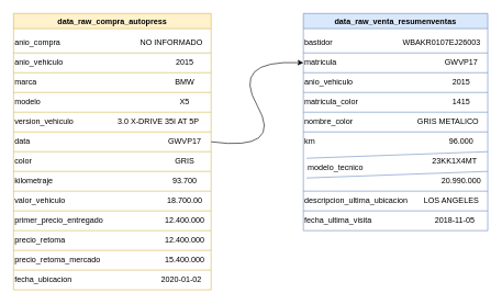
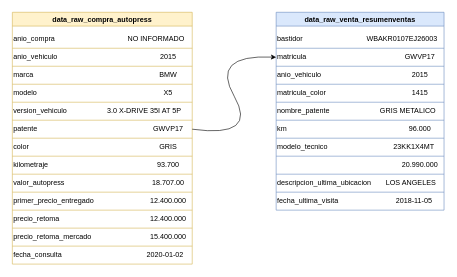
  <mxCell id="0" />
  <mxCell id="1" parent="0" />
  <mxCell id="2" value="data_raw_compra_autopress" style="swimlane;fillColor=#fff2cc;strokeColor=#d6b656;" vertex="1" parent="1"><mxGeometry x="20" y="20" width="300" height="420" as="geometry" /></mxCell>
  <mxCell id="3" value="anio_compra" style="text;html=1;strokeColor=none;fillColor=none;align=left;verticalAlign=middle;whiteSpace=wrap;rounded=0;" vertex="1" parent="2"><mxGeometry y="30" width="120" height="30" as="geometry" /></mxCell>
  <mxCell id="4" value="anio_vehiculo" style="text;html=1;strokeColor=none;fillColor=none;align=left;verticalAlign=middle;whiteSpace=wrap;rounded=0;" vertex="1" parent="2"><mxGeometry y="60" width="120" height="30" as="geometry" /></mxCell>
  <mxCell id="5" value="marca" style="text;html=1;strokeColor=none;fillColor=none;align=left;verticalAlign=middle;whiteSpace=wrap;rounded=0;" vertex="1" parent="2"><mxGeometry y="90" width="120" height="30" as="geometry" /></mxCell>
  <mxCell id="6" value="modelo" style="text;html=1;strokeColor=none;fillColor=none;align=left;verticalAlign=middle;whiteSpace=wrap;rounded=0;" vertex="1" parent="2"><mxGeometry y="120" width="120" height="30" as="geometry" /></mxCell>
  <mxCell id="7" value="version_vehiculo" style="text;html=1;strokeColor=none;fillColor=none;align=left;verticalAlign=middle;whiteSpace=wrap;rounded=0;" vertex="1" parent="2"><mxGeometry y="150" width="120" height="30" as="geometry" /></mxCell>
- <mxCell id="8" value="data" style="text;html=1;strokeColor=none;fillColor=none;align=left;verticalAlign=middle;whiteSpace=wrap;rounded=0;" vertex="1" parent="2"><mxGeometry y="180" width="120" height="30" as="geometry" /></mxCell>
+ <mxCell id="8" value="patente" style="text;html=1;strokeColor=none;fillColor=none;align=left;verticalAlign=middle;whiteSpace=wrap;rounded=0;" vertex="1" parent="2"><mxGeometry y="180" width="120" height="30" as="geometry" /></mxCell>
  <mxCell id="9" value="color" style="text;html=1;strokeColor=none;fillColor=none;align=left;verticalAlign=middle;whiteSpace=wrap;rounded=0;" vertex="1" parent="2"><mxGeometry y="210" width="120" height="30" as="geometry" /></mxCell>
  <mxCell id="10" value="kilometraje" style="text;html=1;strokeColor=none;fillColor=none;align=left;verticalAlign=middle;whiteSpace=wrap;rounded=0;" vertex="1" parent="2"><mxGeometry y="240" width="120" height="30" as="geometry" /></mxCell>
- <mxCell id="11" value="valor_vehiculo" style="text;html=1;strokeColor=none;fillColor=none;align=left;verticalAlign=middle;whiteSpace=wrap;rounded=0;" vertex="1" parent="2"><mxGeometry y="270" width="120" height="30" as="geometry" /></mxCell>
+ <mxCell id="11" value="valor_autopress" style="text;html=1;strokeColor=none;fillColor=none;align=left;verticalAlign=middle;whiteSpace=wrap;rounded=0;" vertex="1" parent="2"><mxGeometry y="270" width="120" height="30" as="geometry" /></mxCell>
  <mxCell id="12" value="primer_precio_entregado" style="text;html=1;strokeColor=none;fillColor=none;align=left;verticalAlign=middle;whiteSpace=wrap;rounded=0;" vertex="1" parent="2"><mxGeometry y="300" width="120" height="30" as="geometry" /></mxCell>
  <mxCell id="13" value="precio_retoma" style="text;html=1;strokeColor=none;fillColor=none;align=left;verticalAlign=middle;whiteSpace=wrap;rounded=0;" vertex="1" parent="2"><mxGeometry y="330" width="120" height="30" as="geometry" /></mxCell>
  <mxCell id="14" value="precio_retoma_mercado" style="text;html=1;strokeColor=none;fillColor=none;align=left;verticalAlign=middle;whiteSpace=wrap;rounded=0;" vertex="1" parent="2"><mxGeometry y="360" width="120" height="30" as="geometry" /></mxCell>
- <mxCell id="15" value="fecha_ubicacion" style="text;html=1;strokeColor=none;fillColor=none;align=left;verticalAlign=middle;whiteSpace=wrap;rounded=0;" vertex="1" parent="2"><mxGeometry y="390" width="120" height="30" as="geometry" /></mxCell>
+ <mxCell id="15" value="fecha_consulta" style="text;html=1;strokeColor=none;fillColor=none;align=left;verticalAlign=middle;whiteSpace=wrap;rounded=0;" vertex="1" parent="2"><mxGeometry y="390" width="120" height="30" as="geometry" /></mxCell>
  <mxCell id="16" value="NO INFORMADO" style="text;html=1;strokeColor=none;fillColor=none;align=center;verticalAlign=middle;whiteSpace=wrap;rounded=0;" vertex="1" parent="2"><mxGeometry x="190" y="30" width="100" height="30" as="geometry" /></mxCell>
  <mxCell id="17" value="2015" style="text;html=1;strokeColor=none;fillColor=none;align=center;verticalAlign=middle;whiteSpace=wrap;rounded=0;" vertex="1" parent="2"><mxGeometry x="230" y="60" width="60" height="30" as="geometry" /></mxCell>
  <mxCell id="18" value="BMW" style="text;html=1;strokeColor=none;fillColor=none;align=center;verticalAlign=middle;whiteSpace=wrap;rounded=0;" vertex="1" parent="2"><mxGeometry x="230" y="90" width="60" height="30" as="geometry" /></mxCell>
  <mxCell id="19" value="X5" style="text;html=1;strokeColor=none;fillColor=none;align=center;verticalAlign=middle;whiteSpace=wrap;rounded=0;" vertex="1" parent="2"><mxGeometry x="230" y="120" width="60" height="30" as="geometry" /></mxCell>
  <mxCell id="20" value="3.0 X-DRIVE 35I AT 5P" style="text;html=1;strokeColor=none;fillColor=none;align=center;verticalAlign=middle;whiteSpace=wrap;rounded=0;" vertex="1" parent="2"><mxGeometry x="150" y="150" width="140" height="30" as="geometry" /></mxCell>
  <mxCell id="21" value="GWVP17" style="text;html=1;strokeColor=none;fillColor=none;align=center;verticalAlign=middle;whiteSpace=wrap;rounded=0;" vertex="1" parent="2"><mxGeometry x="220" y="180" width="80" height="30" as="geometry" /></mxCell>
  <mxCell id="22" value="GRIS" style="text;html=1;strokeColor=none;fillColor=none;align=center;verticalAlign=middle;whiteSpace=wrap;rounded=0;" vertex="1" parent="2"><mxGeometry x="230" y="210" width="60" height="30" as="geometry" /></mxCell>
  <mxCell id="23" value="93.700" style="text;html=1;strokeColor=none;fillColor=none;align=center;verticalAlign=middle;whiteSpace=wrap;rounded=0;" vertex="1" parent="2"><mxGeometry x="230" y="240" width="60" height="30" as="geometry" /></mxCell>
- <mxCell id="24" value="18.700.00" style="text;html=1;strokeColor=none;fillColor=none;align=center;verticalAlign=middle;whiteSpace=wrap;rounded=0;" vertex="1" parent="2"><mxGeometry x="230" y="270" width="60" height="30" as="geometry" /></mxCell>
+ <mxCell id="24" value="18.707.00" style="text;html=1;strokeColor=none;fillColor=none;align=center;verticalAlign=middle;whiteSpace=wrap;rounded=0;" vertex="1" parent="2"><mxGeometry x="230" y="270" width="60" height="30" as="geometry" /></mxCell>
  <mxCell id="25" value="12.400.000" style="text;html=1;strokeColor=none;fillColor=none;align=center;verticalAlign=middle;whiteSpace=wrap;rounded=0;" vertex="1" parent="2"><mxGeometry x="230" y="300" width="60" height="30" as="geometry" /></mxCell>
  <mxCell id="26" value="12.400.000" style="text;html=1;strokeColor=none;fillColor=none;align=center;verticalAlign=middle;whiteSpace=wrap;rounded=0;" vertex="1" parent="2"><mxGeometry x="230" y="330" width="60" height="30" as="geometry" /></mxCell>
  <mxCell id="27" value="15.400.000" style="text;html=1;strokeColor=none;fillColor=none;align=center;verticalAlign=middle;whiteSpace=wrap;rounded=0;" vertex="1" parent="2"><mxGeometry x="230" y="360" width="60" height="30" as="geometry" /></mxCell>
  <mxCell id="28" value="2020-01-02" style="text;html=1;strokeColor=none;fillColor=none;align=center;verticalAlign=middle;whiteSpace=wrap;rounded=0;" vertex="1" parent="2"><mxGeometry x="220" y="390" width="70" height="30" as="geometry" /></mxCell>
  <mxCell id="29" value="" style="endArrow=none;html=1;rounded=0;exitX=0;exitY=0;exitDx=0;exitDy=0;entryX=1;entryY=0.75;entryDx=0;entryDy=0;fillColor=#fff2cc;strokeColor=#d6b656;" edge="1" parent="2" source="12"><mxGeometry width="50" height="50" relative="1" as="geometry"><mxPoint x="100.0" y="100" as="sourcePoint" /><mxPoint x="300" y="300" as="targetPoint" /></mxGeometry></mxCell>
  <mxCell id="30" value="data_raw_venta_resumenventas" style="swimlane;fillColor=#dae8fc;strokeColor=#6c8ebf;" vertex="1" parent="1"><mxGeometry x="460" y="20" width="280" height="330" as="geometry" /></mxCell>
  <mxCell id="31" value="bastidor" style="text;html=1;strokeColor=none;fillColor=none;align=left;verticalAlign=middle;whiteSpace=wrap;rounded=0;" vertex="1" parent="30"><mxGeometry y="30" width="120" height="30" as="geometry" /></mxCell>
  <mxCell id="32" value="matricula" style="text;html=1;strokeColor=none;fillColor=none;align=left;verticalAlign=middle;whiteSpace=wrap;rounded=0;" vertex="1" parent="30"><mxGeometry y="60" width="120" height="30" as="geometry" /></mxCell>
  <mxCell id="33" value="anio_vehiculo" style="text;html=1;strokeColor=none;fillColor=none;align=left;verticalAlign=middle;whiteSpace=wrap;rounded=0;" vertex="1" parent="30"><mxGeometry y="90" width="120" height="30" as="geometry" /></mxCell>
  <mxCell id="34" value="matricula_color" style="text;html=1;strokeColor=none;fillColor=none;align=left;verticalAlign=middle;whiteSpace=wrap;rounded=0;" vertex="1" parent="30"><mxGeometry y="120" width="120" height="30" as="geometry" /></mxCell>
- <mxCell id="35" value="nombre_color" style="text;html=1;strokeColor=none;fillColor=none;align=left;verticalAlign=middle;whiteSpace=wrap;rounded=0;" vertex="1" parent="30"><mxGeometry y="150" width="120" height="30" as="geometry" /></mxCell>
+ <mxCell id="35" value="nombre_patente" style="text;html=1;strokeColor=none;fillColor=none;align=left;verticalAlign=middle;whiteSpace=wrap;rounded=0;" vertex="1" parent="30"><mxGeometry y="150" width="120" height="30" as="geometry" /></mxCell>
  <mxCell id="36" value="km" style="text;html=1;strokeColor=none;fillColor=none;align=left;verticalAlign=middle;whiteSpace=wrap;rounded=0;" vertex="1" parent="30"><mxGeometry y="180" width="120" height="30" as="geometry" /></mxCell>
- <mxCell id="37" value="modelo_tecnico" style="text;html=1;strokeColor=none;fillColor=none;align=left;verticalAlign=middle;whiteSpace=wrap;rounded=0;" vertex="1" parent="30"><mxGeometry x="5" y="220" width="120" height="30" as="geometry" /></mxCell>
+ <mxCell id="37" value="modelo_tecnico" style="text;html=1;strokeColor=none;fillColor=none;align=left;verticalAlign=middle;whiteSpace=wrap;rounded=0;" vertex="1" parent="30"><mxGeometry y="210" width="120" height="30" as="geometry" /></mxCell>
  <mxCell id="38" value="descripcion_ultima_ubicacion" style="text;html=1;strokeColor=none;fillColor=none;align=left;verticalAlign=middle;whiteSpace=wrap;rounded=0;" vertex="1" parent="30"><mxGeometry y="270" width="120" height="30" as="geometry" /></mxCell>
  <mxCell id="39" value="fecha_ultima_visita" style="text;html=1;strokeColor=none;fillColor=none;align=left;verticalAlign=middle;whiteSpace=wrap;rounded=0;" vertex="1" parent="30"><mxGeometry y="300" width="120" height="30" as="geometry" /></mxCell>
  <mxCell id="40" value="WBAKR0107EJ26003" style="text;html=1;strokeColor=none;fillColor=none;align=center;verticalAlign=middle;whiteSpace=wrap;rounded=0;" vertex="1" parent="30"><mxGeometry x="150" y="30" width="120" height="30" as="geometry" /></mxCell>
  <mxCell id="41" value="GWVP17" style="text;html=1;strokeColor=none;fillColor=none;align=center;verticalAlign=middle;whiteSpace=wrap;rounded=0;" vertex="1" parent="30"><mxGeometry x="210" y="60" width="60" height="30" as="geometry" /></mxCell>
  <mxCell id="42" value="2015" style="text;html=1;strokeColor=none;fillColor=none;align=center;verticalAlign=middle;whiteSpace=wrap;rounded=0;" vertex="1" parent="30"><mxGeometry x="210" y="90" width="60" height="30" as="geometry" /></mxCell>
  <mxCell id="43" value="20.990.000" style="text;html=1;strokeColor=none;fillColor=none;align=center;verticalAlign=middle;whiteSpace=wrap;rounded=0;" vertex="1" parent="30"><mxGeometry x="210" y="240" width="60" height="30" as="geometry" /></mxCell>
  <mxCell id="44" value="LOS ANGELES" style="text;html=1;strokeColor=none;fillColor=none;align=center;verticalAlign=middle;whiteSpace=wrap;rounded=0;" vertex="1" parent="30"><mxGeometry x="180" y="270" width="90" height="30" as="geometry" /></mxCell>
  <mxCell id="45" value="2018-11-05" style="text;html=1;strokeColor=none;fillColor=none;align=center;verticalAlign=middle;whiteSpace=wrap;rounded=0;" vertex="1" parent="30"><mxGeometry x="190" y="300" width="80" height="30" as="geometry" /></mxCell>
  <mxCell id="46" value="23KK1X4MT" style="text;html=1;strokeColor=none;fillColor=none;align=center;verticalAlign=middle;whiteSpace=wrap;rounded=0;" vertex="1" parent="30"><mxGeometry x="190" y="210" width="80" height="30" as="geometry" /></mxCell>
  <mxCell id="47" value="1415" style="text;html=1;strokeColor=none;fillColor=none;align=center;verticalAlign=middle;whiteSpace=wrap;rounded=0;" vertex="1" parent="30"><mxGeometry x="210" y="120" width="60" height="30" as="geometry" /></mxCell>
  <mxCell id="48" value="GRIS METALICO" style="text;html=1;strokeColor=none;fillColor=none;align=center;verticalAlign=middle;whiteSpace=wrap;rounded=0;" vertex="1" parent="30"><mxGeometry x="170" y="150" width="100" height="30" as="geometry" /></mxCell>
  <mxCell id="49" value="96.000" style="text;html=1;strokeColor=none;fillColor=none;align=center;verticalAlign=middle;whiteSpace=wrap;rounded=0;" vertex="1" parent="30"><mxGeometry x="210" y="180" width="60" height="30" as="geometry" /></mxCell>
  <mxCell id="50" value="" style="endArrow=none;html=1;rounded=0;exitX=0;exitY=0;exitDx=0;exitDy=0;fillColor=#dae8fc;strokeColor=#6c8ebf;entryX=1;entryY=0.5;entryDx=0;entryDy=0;" edge="1" parent="30" source="36"><mxGeometry width="50" height="50" relative="1" as="geometry"><mxPoint x="50" y="80" as="sourcePoint" /><mxPoint x="280" y="180" as="targetPoint" /></mxGeometry></mxCell>
  <mxCell id="51" value="" style="endArrow=none;html=1;rounded=0;exitX=0;exitY=0;exitDx=0;exitDy=0;fillColor=#fff2cc;strokeColor=#d6b656;" edge="1" parent="1" source="4"><mxGeometry width="50" height="50" relative="1" as="geometry"><mxPoint x="260" y="260" as="sourcePoint" /><mxPoint x="320" y="80" as="targetPoint" /></mxGeometry></mxCell>
  <mxCell id="52" value="" style="endArrow=none;html=1;rounded=0;exitX=0;exitY=0;exitDx=0;exitDy=0;fillColor=#fff2cc;strokeColor=#d6b656;" edge="1" parent="1" source="5"><mxGeometry width="50" height="50" relative="1" as="geometry"><mxPoint x="30" y="90" as="sourcePoint" /><mxPoint x="320" y="110" as="targetPoint" /></mxGeometry></mxCell>
  <mxCell id="53" value="" style="endArrow=none;html=1;rounded=0;exitX=0;exitY=0;exitDx=0;exitDy=0;fillColor=#fff2cc;strokeColor=#d6b656;" edge="1" parent="1" source="7"><mxGeometry width="50" height="50" relative="1" as="geometry"><mxPoint x="50" y="110" as="sourcePoint" /><mxPoint x="320" y="170" as="targetPoint" /></mxGeometry></mxCell>
  <mxCell id="54" value="" style="endArrow=none;html=1;rounded=0;exitX=0;exitY=0;exitDx=0;exitDy=0;fillColor=#fff2cc;strokeColor=#d6b656;" edge="1" parent="1" source="8"><mxGeometry width="50" height="50" relative="1" as="geometry"><mxPoint x="60" y="120" as="sourcePoint" /><mxPoint x="320" y="200" as="targetPoint" /></mxGeometry></mxCell>
  <mxCell id="55" value="" style="endArrow=none;html=1;rounded=0;exitX=0;exitY=0;exitDx=0;exitDy=0;fillColor=#fff2cc;strokeColor=#d6b656;" edge="1" parent="1" source="9"><mxGeometry width="50" height="50" relative="1" as="geometry"><mxPoint x="70" y="130" as="sourcePoint" /><mxPoint x="320" y="230" as="targetPoint" /></mxGeometry></mxCell>
  <mxCell id="56" value="" style="endArrow=none;html=1;rounded=0;exitX=0;exitY=0;exitDx=0;exitDy=0;fillColor=#fff2cc;strokeColor=#d6b656;" edge="1" parent="1" source="13"><mxGeometry width="50" height="50" relative="1" as="geometry"><mxPoint x="130" y="130" as="sourcePoint" /><mxPoint x="320" y="350" as="targetPoint" /></mxGeometry></mxCell>
  <mxCell id="57" value="" style="endArrow=none;html=1;rounded=0;exitX=0;exitY=0;exitDx=0;exitDy=0;fillColor=#fff2cc;strokeColor=#d6b656;" edge="1" parent="1" source="14"><mxGeometry width="50" height="50" relative="1" as="geometry"><mxPoint x="140" y="140" as="sourcePoint" /><mxPoint x="320" y="380" as="targetPoint" /></mxGeometry></mxCell>
  <mxCell id="58" value="" style="endArrow=none;html=1;rounded=0;exitX=0;exitY=0;exitDx=0;exitDy=0;fillColor=#fff2cc;strokeColor=#d6b656;" edge="1" parent="1" source="15"><mxGeometry width="50" height="50" relative="1" as="geometry"><mxPoint x="150" y="150" as="sourcePoint" /><mxPoint x="320" y="410" as="targetPoint" /></mxGeometry></mxCell>
  <mxCell id="59" value="" style="endArrow=none;html=1;rounded=0;exitX=0;exitY=0;exitDx=0;exitDy=0;fillColor=#dae8fc;strokeColor=#6c8ebf;" edge="1" parent="1" source="32"><mxGeometry width="50" height="50" relative="1" as="geometry"><mxPoint x="370" y="340" as="sourcePoint" /><mxPoint x="740" y="80" as="targetPoint" /></mxGeometry></mxCell>
  <mxCell id="60" value="" style="endArrow=none;html=1;rounded=0;exitX=0;exitY=1;exitDx=0;exitDy=0;fillColor=#dae8fc;strokeColor=#6c8ebf;" edge="1" parent="1" source="32"><mxGeometry width="50" height="50" relative="1" as="geometry"><mxPoint x="470" y="90" as="sourcePoint" /><mxPoint x="740" y="110" as="targetPoint" /></mxGeometry></mxCell>
  <mxCell id="61" value="" style="endArrow=none;html=1;rounded=0;exitX=0;exitY=0;exitDx=0;exitDy=0;fillColor=#dae8fc;strokeColor=#6c8ebf;" edge="1" parent="1" source="35"><mxGeometry width="50" height="50" relative="1" as="geometry"><mxPoint x="500" y="90" as="sourcePoint" /><mxPoint x="740" y="170" as="targetPoint" /></mxGeometry></mxCell>
  <mxCell id="62" value="" style="endArrow=none;html=1;rounded=0;exitX=0;exitY=0;exitDx=0;exitDy=0;fillColor=#dae8fc;strokeColor=#6c8ebf;" edge="1" parent="1" source="37"><mxGeometry width="50" height="50" relative="1" as="geometry"><mxPoint x="520" y="110" as="sourcePoint" /><mxPoint x="740" y="230" as="targetPoint" /></mxGeometry></mxCell>
  <mxCell id="63" value="" style="endArrow=none;html=1;rounded=0;exitX=0;exitY=0;exitDx=0;exitDy=0;fillColor=#dae8fc;strokeColor=#6c8ebf;" edge="1" parent="1" source="38"><mxGeometry width="50" height="50" relative="1" as="geometry"><mxPoint x="490" y="230" as="sourcePoint" /><mxPoint x="740" y="290" as="targetPoint" /></mxGeometry></mxCell>
  <mxCell id="64" value="" style="endArrow=none;html=1;rounded=0;exitX=0;exitY=0;exitDx=0;exitDy=0;fillColor=#dae8fc;strokeColor=#6c8ebf;" edge="1" parent="1" source="39"><mxGeometry width="50" height="50" relative="1" as="geometry"><mxPoint x="500" y="240" as="sourcePoint" /><mxPoint x="740" y="320" as="targetPoint" /></mxGeometry></mxCell>
  <mxCell id="65" value="" style="endArrow=none;html=1;rounded=0;exitX=0;exitY=1;exitDx=0;exitDy=0;fillColor=#dae8fc;strokeColor=#6c8ebf;" edge="1" parent="1" source="33"><mxGeometry width="50" height="50" relative="1" as="geometry"><mxPoint x="470" y="390" as="sourcePoint" /><mxPoint x="740" y="140" as="targetPoint" /></mxGeometry></mxCell>
  <mxCell id="66" value="" style="endArrow=none;html=1;rounded=0;exitX=0;exitY=1;exitDx=0;exitDy=0;fillColor=#dae8fc;strokeColor=#6c8ebf;" edge="1" parent="1" source="37"><mxGeometry width="50" height="50" relative="1" as="geometry"><mxPoint x="480" y="400" as="sourcePoint" /><mxPoint x="740" y="260" as="targetPoint" /></mxGeometry></mxCell>
  <mxCell id="67" value="" style="endArrow=none;html=1;rounded=0;exitX=0;exitY=1;exitDx=0;exitDy=0;fillColor=#fff2cc;strokeColor=#d6b656;" edge="1" parent="1" source="10"><mxGeometry width="50" height="50" relative="1" as="geometry"><mxPoint x="30" y="270" as="sourcePoint" /><mxPoint x="320" y="290" as="targetPoint" /></mxGeometry></mxCell>
  <mxCell id="68" value="" style="endArrow=none;html=1;rounded=0;exitX=0;exitY=0;exitDx=0;exitDy=0;fillColor=#fff2cc;strokeColor=#d6b656;" edge="1" parent="1" source="6"><mxGeometry width="50" height="50" relative="1" as="geometry"><mxPoint x="30" y="120" as="sourcePoint" /><mxPoint x="320" y="140" as="targetPoint" /></mxGeometry></mxCell>
  <mxCell id="69" value="" style="endArrow=none;html=1;rounded=0;exitX=0;exitY=0;exitDx=0;exitDy=0;fillColor=#fff2cc;strokeColor=#d6b656;" edge="1" parent="1" source="10"><mxGeometry width="50" height="50" relative="1" as="geometry"><mxPoint x="40" y="130" as="sourcePoint" /><mxPoint x="320" y="260" as="targetPoint" /></mxGeometry></mxCell>
  <mxCell id="70" value="" style="curved=1;endArrow=classic;html=1;rounded=0;entryX=0;entryY=0.5;entryDx=0;entryDy=0;exitX=1;exitY=0.5;exitDx=0;exitDy=0;" edge="1" parent="1" source="21" target="32"><mxGeometry width="50" height="50" relative="1" as="geometry"><mxPoint x="340" y="220" as="sourcePoint" /><mxPoint x="330" y="200" as="targetPoint" /><Array as="points"><mxPoint x="430" y="230" /><mxPoint x="350" y="90" /></Array></mxGeometry></mxCell>
